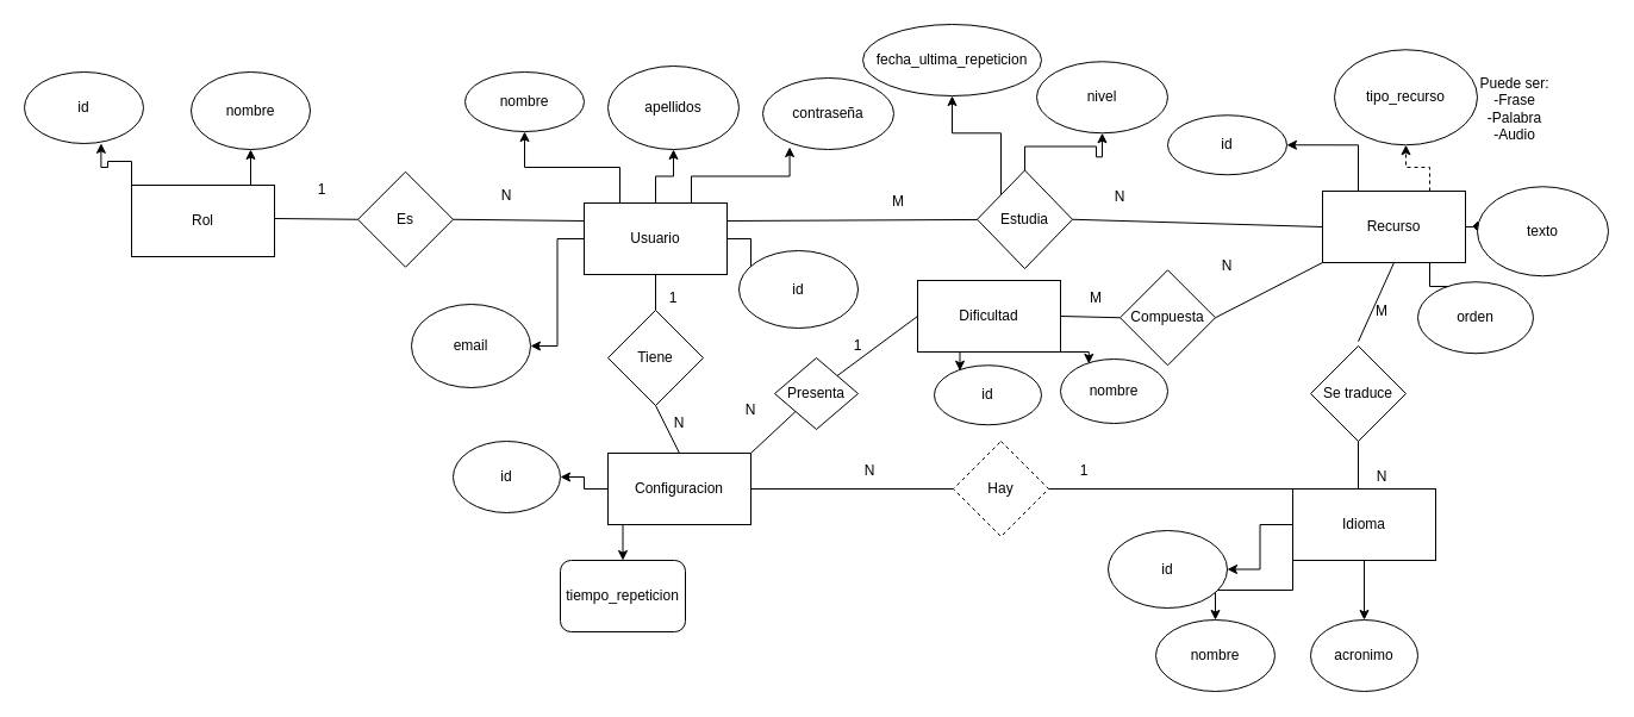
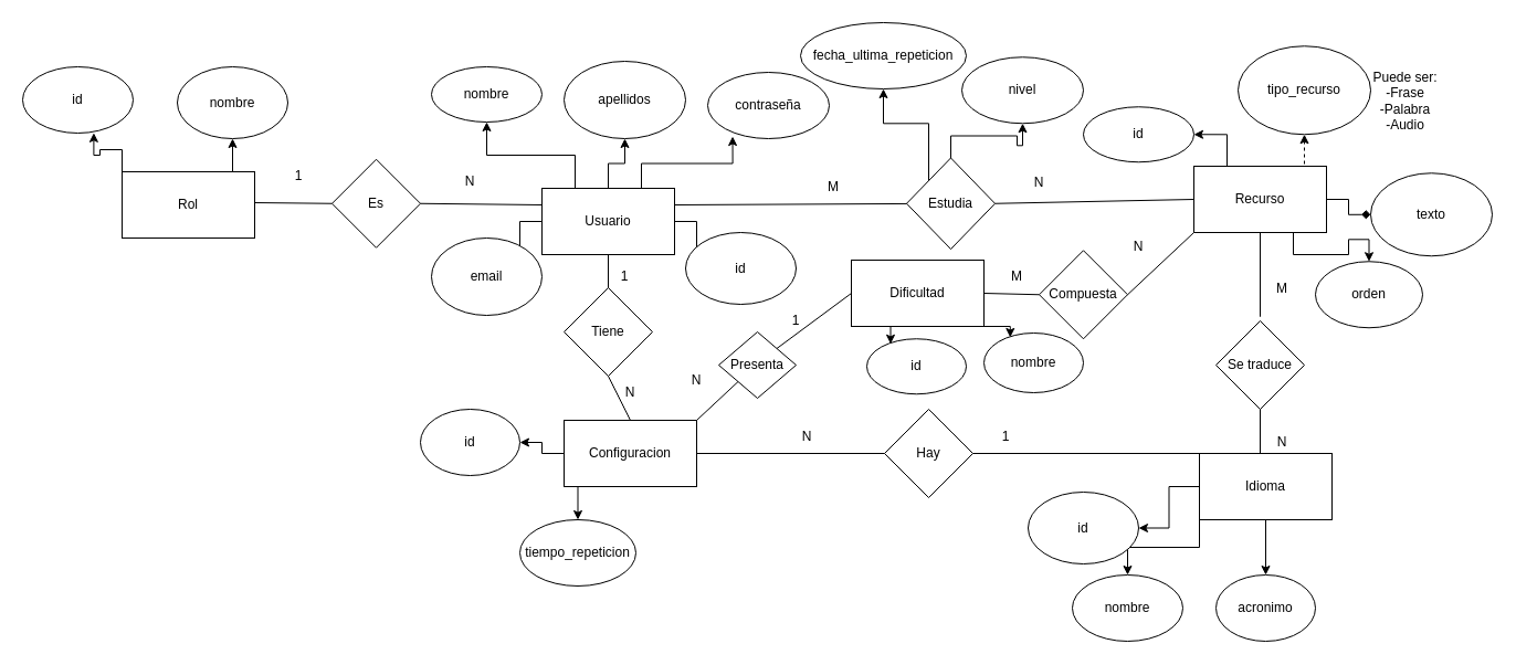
  <mxCell id="0" />
  <mxCell id="1" parent="0" />
  <mxCell id="2" style="edgeStyle=orthogonalEdgeStyle;rounded=0;orthogonalLoop=1;jettySize=auto;html=1;exitX=0.25;exitY=0;exitDx=0;exitDy=0;entryX=0.5;entryY=1;entryDx=0;entryDy=0;" parent="1" source="7" target="8" edge="1"><mxGeometry relative="1" as="geometry" /></mxCell>
  <mxCell id="3" style="edgeStyle=orthogonalEdgeStyle;rounded=0;orthogonalLoop=1;jettySize=auto;html=1;exitX=0.5;exitY=0;exitDx=0;exitDy=0;entryX=0.5;entryY=1;entryDx=0;entryDy=0;" parent="1" source="7" target="9" edge="1"><mxGeometry relative="1" as="geometry" /></mxCell>
  <mxCell id="4" style="edgeStyle=orthogonalEdgeStyle;rounded=0;orthogonalLoop=1;jettySize=auto;html=1;exitX=0;exitY=0.5;exitDx=0;exitDy=0;entryX=1;entryY=0.5;entryDx=0;entryDy=0;" parent="1" source="7" target="10" edge="1"><mxGeometry relative="1" as="geometry" /></mxCell>
  <mxCell id="5" style="edgeStyle=orthogonalEdgeStyle;rounded=0;orthogonalLoop=1;jettySize=auto;html=1;exitX=0.75;exitY=0;exitDx=0;exitDy=0;entryX=0.205;entryY=0.967;entryDx=0;entryDy=0;entryPerimeter=0;" parent="1" source="7" target="11" edge="1"><mxGeometry relative="1" as="geometry" /></mxCell>
  <mxCell id="6" value="" style="edgeStyle=orthogonalEdgeStyle;rounded=0;orthogonalLoop=1;jettySize=auto;html=1;" parent="1" source="7" target="26" edge="1"><mxGeometry relative="1" as="geometry" /></mxCell>
  <mxCell id="7" value="Usuario" style="rounded=0;whiteSpace=wrap;html=1;" parent="1" vertex="1"><mxGeometry x="490" y="170" width="120" height="60" as="geometry" /></mxCell>
  <mxCell id="8" value="nombre" style="ellipse;whiteSpace=wrap;html=1;" parent="1" vertex="1"><mxGeometry x="390" y="60" width="100" height="50" as="geometry" /></mxCell>
  <mxCell id="9" value="apellidos" style="ellipse;whiteSpace=wrap;html=1;" parent="1" vertex="1"><mxGeometry x="510" y="55" width="110" height="70" as="geometry" /></mxCell>
- <mxCell id="10" value="email" style="ellipse;whiteSpace=wrap;html=1;" parent="1" vertex="1"><mxGeometry x="345" y="255" width="100" height="70" as="geometry" /></mxCell>
+ <mxCell id="10" value="email" style="ellipse;whiteSpace=wrap;html=1;" parent="1" vertex="1"><mxGeometry x="390" y="215" width="100" height="70" as="geometry" /></mxCell>
  <mxCell id="11" value="contraseña" style="ellipse;whiteSpace=wrap;html=1;" parent="1" vertex="1"><mxGeometry x="640" y="65" width="110" height="60" as="geometry" /></mxCell>
  <mxCell id="12" style="edgeStyle=orthogonalEdgeStyle;rounded=0;orthogonalLoop=1;jettySize=auto;html=1;exitX=0;exitY=0.5;exitDx=0;exitDy=0;entryX=1;entryY=0.5;entryDx=0;entryDy=0;" parent="1" source="14" target="27" edge="1"><mxGeometry relative="1" as="geometry" /></mxCell>
  <mxCell id="13" style="edgeStyle=orthogonalEdgeStyle;rounded=0;orthogonalLoop=1;jettySize=auto;html=1;exitX=0.25;exitY=1;exitDx=0;exitDy=0;entryX=0.5;entryY=0;entryDx=0;entryDy=0;" edge="1" parent="1" source="14" target="45"><mxGeometry relative="1" as="geometry" /></mxCell>
  <mxCell id="14" value="Configuracion" style="rounded=0;whiteSpace=wrap;html=1;" parent="1" vertex="1"><mxGeometry x="510" y="380" width="120" height="60" as="geometry" /></mxCell>
  <mxCell id="15" value="Tiene" style="rhombus;whiteSpace=wrap;html=1;" parent="1" vertex="1"><mxGeometry x="510" y="260" width="80" height="80" as="geometry" /></mxCell>
  <mxCell id="16" value="N" style="text;html=1;strokeColor=none;fillColor=none;align=center;verticalAlign=middle;whiteSpace=wrap;rounded=0;" parent="1" vertex="1"><mxGeometry x="540" y="340" width="60" height="30" as="geometry" /></mxCell>
  <mxCell id="17" value="1" style="text;html=1;strokeColor=none;fillColor=none;align=center;verticalAlign=middle;whiteSpace=wrap;rounded=0;" parent="1" vertex="1"><mxGeometry x="535" y="235" width="60" height="30" as="geometry" /></mxCell>
  <mxCell id="18" style="edgeStyle=orthogonalEdgeStyle;rounded=0;orthogonalLoop=1;jettySize=auto;html=1;exitX=0.5;exitY=0;exitDx=0;exitDy=0;entryX=0.5;entryY=1;entryDx=0;entryDy=0;" parent="1" source="20" target="49" edge="1"><mxGeometry relative="1" as="geometry" /></mxCell>
  <mxCell id="19" style="edgeStyle=orthogonalEdgeStyle;rounded=0;orthogonalLoop=1;jettySize=auto;html=1;exitX=0;exitY=0;exitDx=0;exitDy=0;entryX=0.5;entryY=1;entryDx=0;entryDy=0;" edge="1" parent="1" source="20" target="44"><mxGeometry relative="1" as="geometry" /></mxCell>
  <mxCell id="20" value="Estudia" style="rhombus;whiteSpace=wrap;html=1;" parent="1" vertex="1"><mxGeometry x="820" y="142.5" width="80" height="82.5" as="geometry" /></mxCell>
  <mxCell id="21" style="edgeStyle=orthogonalEdgeStyle;rounded=0;orthogonalLoop=1;jettySize=auto;html=1;exitX=0.25;exitY=0;exitDx=0;exitDy=0;entryX=1;entryY=0.5;entryDx=0;entryDy=0;" parent="1" source="25" target="28" edge="1"><mxGeometry relative="1" as="geometry" /></mxCell>
  <mxCell id="22" style="edgeStyle=orthogonalEdgeStyle;rounded=0;orthogonalLoop=1;jettySize=auto;html=1;exitX=0.75;exitY=0;exitDx=0;exitDy=0;entryX=0.5;entryY=1;entryDx=0;entryDy=0;dashed=1;" parent="1" source="25" target="29" edge="1"><mxGeometry relative="1" as="geometry" /></mxCell>
  <mxCell id="23" style="edgeStyle=orthogonalEdgeStyle;rounded=0;orthogonalLoop=1;jettySize=auto;html=1;exitX=1;exitY=0.5;exitDx=0;exitDy=0;entryX=0;entryY=0.5;entryDx=0;entryDy=0;endArrow=diamond;" parent="1" source="25" target="30" edge="1"><mxGeometry relative="1" as="geometry" /></mxCell>
  <mxCell id="24" style="edgeStyle=orthogonalEdgeStyle;rounded=0;orthogonalLoop=1;jettySize=auto;html=1;exitX=0.75;exitY=1;exitDx=0;exitDy=0;entryX=0.5;entryY=0;entryDx=0;entryDy=0;" edge="1" parent="1" source="25" target="58"><mxGeometry relative="1" as="geometry" /></mxCell>
- <mxCell id="25" value="Recurso" style="rounded=0;whiteSpace=wrap;html=1;" parent="1" vertex="1"><mxGeometry x="1110" y="160" width="120" height="60" as="geometry" /></mxCell>
+ <mxCell id="25" value="Recurso" style="rounded=0;whiteSpace=wrap;html=1;" parent="1" vertex="1"><mxGeometry x="1080" y="150" width="120" height="60" as="geometry" /></mxCell>
  <mxCell id="26" value="id" style="ellipse;whiteSpace=wrap;html=1;" parent="1" vertex="1"><mxGeometry x="620" y="210" width="100" height="65" as="geometry" /></mxCell>
  <mxCell id="27" value="id" style="ellipse;whiteSpace=wrap;html=1;" parent="1" vertex="1"><mxGeometry x="380" y="370" width="90" height="60" as="geometry" /></mxCell>
  <mxCell id="28" value="id" style="ellipse;whiteSpace=wrap;html=1;" parent="1" vertex="1"><mxGeometry x="980" y="96.25" width="100" height="50" as="geometry" /></mxCell>
  <mxCell id="29" value="tipo_recurso" style="ellipse;whiteSpace=wrap;html=1;" parent="1" vertex="1"><mxGeometry x="1120" y="41.25" width="120" height="80" as="geometry" /></mxCell>
  <mxCell id="30" value="texto" style="ellipse;whiteSpace=wrap;html=1;" parent="1" vertex="1"><mxGeometry x="1240" y="156.25" width="110" height="75" as="geometry" /></mxCell>
  <mxCell id="31" value="Puede ser:&lt;br&gt;-Frase&lt;br&gt;-Palabra&lt;br&gt;-Audio" style="text;html=1;strokeColor=none;fillColor=none;align=center;verticalAlign=middle;whiteSpace=wrap;rounded=0;" parent="1" vertex="1"><mxGeometry x="1220" y="56.25" width="103" height="70" as="geometry" /></mxCell>
  <mxCell id="32" style="edgeStyle=orthogonalEdgeStyle;rounded=0;orthogonalLoop=1;jettySize=auto;html=1;exitX=0;exitY=0.5;exitDx=0;exitDy=0;entryX=1;entryY=0.5;entryDx=0;entryDy=0;" parent="1" source="35" target="39" edge="1"><mxGeometry relative="1" as="geometry" /></mxCell>
  <mxCell id="33" style="edgeStyle=orthogonalEdgeStyle;rounded=0;orthogonalLoop=1;jettySize=auto;html=1;exitX=0;exitY=1;exitDx=0;exitDy=0;entryX=0.5;entryY=0;entryDx=0;entryDy=0;" parent="1" source="35" target="40" edge="1"><mxGeometry relative="1" as="geometry" /></mxCell>
  <mxCell id="34" style="edgeStyle=orthogonalEdgeStyle;rounded=0;orthogonalLoop=1;jettySize=auto;html=1;exitX=0.5;exitY=1;exitDx=0;exitDy=0;entryX=0.5;entryY=0;entryDx=0;entryDy=0;" parent="1" source="35" target="41" edge="1"><mxGeometry relative="1" as="geometry" /></mxCell>
  <mxCell id="35" value="Idioma" style="rounded=0;whiteSpace=wrap;html=1;" parent="1" vertex="1"><mxGeometry x="1085" y="410" width="120" height="60" as="geometry" /></mxCell>
  <mxCell id="36" value="Se traduce" style="rhombus;whiteSpace=wrap;html=1;" parent="1" vertex="1"><mxGeometry x="1100" y="290" width="80" height="80" as="geometry" /></mxCell>
  <mxCell id="37" value="N" style="text;html=1;strokeColor=none;fillColor=none;align=center;verticalAlign=middle;whiteSpace=wrap;rounded=0;" parent="1" vertex="1"><mxGeometry x="1130" y="385" width="60" height="30" as="geometry" /></mxCell>
  <mxCell id="38" value="M" style="text;html=1;strokeColor=none;fillColor=none;align=center;verticalAlign=middle;whiteSpace=wrap;rounded=0;" parent="1" vertex="1"><mxGeometry x="1130" y="246.25" width="60" height="30" as="geometry" /></mxCell>
  <mxCell id="39" value="id" style="ellipse;whiteSpace=wrap;html=1;" parent="1" vertex="1"><mxGeometry x="930" y="445" width="100" height="65" as="geometry" /></mxCell>
  <mxCell id="40" value="nombre" style="ellipse;whiteSpace=wrap;html=1;" parent="1" vertex="1"><mxGeometry x="970" y="520" width="100" height="60" as="geometry" /></mxCell>
  <mxCell id="41" value="acronimo" style="ellipse;whiteSpace=wrap;html=1;" parent="1" vertex="1"><mxGeometry x="1100" y="520" width="90" height="60" as="geometry" /></mxCell>
  <mxCell id="42" value="N" style="text;html=1;strokeColor=none;fillColor=none;align=center;verticalAlign=middle;whiteSpace=wrap;rounded=0;" parent="1" vertex="1"><mxGeometry x="910" y="150" width="60" height="30" as="geometry" /></mxCell>
  <mxCell id="43" value="M" style="text;html=1;strokeColor=none;fillColor=none;align=center;verticalAlign=middle;whiteSpace=wrap;rounded=0;" parent="1" vertex="1"><mxGeometry x="724" y="153.75" width="60" height="30" as="geometry" /></mxCell>
  <mxCell id="44" value="fecha_ultima_repeticion" style="ellipse;whiteSpace=wrap;html=1;" parent="1" vertex="1"><mxGeometry x="724" y="20" width="150" height="60" as="geometry" /></mxCell>
- <mxCell id="45" value="tiempo_repeticion" style="whiteSpace=wrap;html=1;rounded=1;" parent="1" vertex="1"><mxGeometry x="470" y="470" width="105" height="60" as="geometry" /></mxCell>
- <mxCell id="46" value="Hay" style="rhombus;whiteSpace=wrap;html=1;dashed=1;" parent="1" vertex="1"><mxGeometry x="800" y="370" width="80" height="80" as="geometry" /></mxCell>
+ <mxCell id="45" value="tiempo_repeticion" style="ellipse;whiteSpace=wrap;html=1;" parent="1" vertex="1"><mxGeometry x="470" y="470" width="105" height="60" as="geometry" /></mxCell>
+ <mxCell id="46" value="Hay" style="rhombus;whiteSpace=wrap;html=1;" parent="1" vertex="1"><mxGeometry x="800" y="370" width="80" height="80" as="geometry" /></mxCell>
  <mxCell id="47" value="N" style="text;html=1;strokeColor=none;fillColor=none;align=center;verticalAlign=middle;whiteSpace=wrap;rounded=0;" parent="1" vertex="1"><mxGeometry x="700" y="380" width="60" height="30" as="geometry" /></mxCell>
  <mxCell id="48" value="1" style="text;html=1;strokeColor=none;fillColor=none;align=center;verticalAlign=middle;whiteSpace=wrap;rounded=0;" parent="1" vertex="1"><mxGeometry x="880" y="380" width="60" height="30" as="geometry" /></mxCell>
  <mxCell id="49" value="nivel" style="ellipse;whiteSpace=wrap;html=1;" parent="1" vertex="1"><mxGeometry x="870" y="51.25" width="110" height="60" as="geometry" /></mxCell>
  <mxCell id="50" value="" style="endArrow=none;html=1;rounded=0;entryX=0.5;entryY=1;entryDx=0;entryDy=0;" parent="1" target="25" edge="1"><mxGeometry width="50" height="50" relative="1" as="geometry"><mxPoint x="1140" y="286.25" as="sourcePoint" /><mxPoint x="1000" y="156.25" as="targetPoint" /></mxGeometry></mxCell>
  <mxCell id="51" value="" style="endArrow=none;html=1;rounded=0;" parent="1" edge="1"><mxGeometry width="50" height="50" relative="1" as="geometry"><mxPoint x="1140" y="410" as="sourcePoint" /><mxPoint x="1140" y="370" as="targetPoint" /></mxGeometry></mxCell>
  <mxCell id="52" value="" style="endArrow=none;html=1;rounded=0;entryX=0;entryY=0.5;entryDx=0;entryDy=0;exitX=1;exitY=0.5;exitDx=0;exitDy=0;" parent="1" source="20" target="25" edge="1"><mxGeometry width="50" height="50" relative="1" as="geometry"><mxPoint x="1100" y="310" as="sourcePoint" /><mxPoint x="1100" y="233.75" as="targetPoint" /></mxGeometry></mxCell>
  <mxCell id="53" value="" style="endArrow=none;html=1;rounded=0;entryX=1;entryY=0.25;entryDx=0;entryDy=0;" parent="1" source="20" target="7" edge="1"><mxGeometry width="50" height="50" relative="1" as="geometry"><mxPoint x="1110" y="320" as="sourcePoint" /><mxPoint x="1110" y="243.75" as="targetPoint" /></mxGeometry></mxCell>
  <mxCell id="54" value="" style="endArrow=none;html=1;rounded=0;entryX=0;entryY=0;entryDx=0;entryDy=0;exitX=1;exitY=0.5;exitDx=0;exitDy=0;" parent="1" source="46" target="35" edge="1"><mxGeometry width="50" height="50" relative="1" as="geometry"><mxPoint x="1120" y="330" as="sourcePoint" /><mxPoint x="1120" y="253.75" as="targetPoint" /></mxGeometry></mxCell>
  <mxCell id="55" value="" style="endArrow=none;html=1;rounded=0;entryX=0;entryY=0.5;entryDx=0;entryDy=0;exitX=1;exitY=0.5;exitDx=0;exitDy=0;" parent="1" source="14" target="46" edge="1"><mxGeometry width="50" height="50" relative="1" as="geometry"><mxPoint x="1130" y="340" as="sourcePoint" /><mxPoint x="1130" y="263.75" as="targetPoint" /></mxGeometry></mxCell>
  <mxCell id="56" value="" style="endArrow=none;html=1;rounded=0;entryX=0.5;entryY=1;entryDx=0;entryDy=0;exitX=0.5;exitY=0;exitDx=0;exitDy=0;" parent="1" source="14" target="15" edge="1"><mxGeometry width="50" height="50" relative="1" as="geometry"><mxPoint x="1140" y="350" as="sourcePoint" /><mxPoint x="1140" y="273.75" as="targetPoint" /></mxGeometry></mxCell>
  <mxCell id="57" value="" style="endArrow=none;html=1;rounded=0;entryX=0.5;entryY=1;entryDx=0;entryDy=0;" parent="1" source="15" target="7" edge="1"><mxGeometry width="50" height="50" relative="1" as="geometry"><mxPoint x="1150" y="360" as="sourcePoint" /><mxPoint x="1150" y="283.75" as="targetPoint" /></mxGeometry></mxCell>
  <mxCell id="58" value="orden" style="ellipse;whiteSpace=wrap;html=1;" vertex="1" parent="1"><mxGeometry x="1190" y="236.25" width="97" height="60" as="geometry" /></mxCell>
  <mxCell id="59" style="edgeStyle=orthogonalEdgeStyle;rounded=0;orthogonalLoop=1;jettySize=auto;html=1;exitX=0;exitY=0;exitDx=0;exitDy=0;entryX=0.644;entryY=0.997;entryDx=0;entryDy=0;entryPerimeter=0;" edge="1" parent="1" source="61" target="67"><mxGeometry relative="1" as="geometry" /></mxCell>
  <mxCell id="60" style="edgeStyle=orthogonalEdgeStyle;rounded=0;orthogonalLoop=1;jettySize=auto;html=1;exitX=0.75;exitY=0;exitDx=0;exitDy=0;entryX=0.5;entryY=1;entryDx=0;entryDy=0;" edge="1" parent="1" source="61" target="68"><mxGeometry relative="1" as="geometry" /></mxCell>
  <mxCell id="61" value="Rol" style="rounded=0;whiteSpace=wrap;html=1;" vertex="1" parent="1"><mxGeometry x="110" y="155" width="120" height="60" as="geometry" /></mxCell>
  <mxCell id="62" value="Es" style="rhombus;whiteSpace=wrap;html=1;" vertex="1" parent="1"><mxGeometry x="300" y="143.75" width="80" height="80" as="geometry" /></mxCell>
  <mxCell id="63" value="" style="endArrow=none;html=1;rounded=0;entryX=1;entryY=0.5;entryDx=0;entryDy=0;exitX=0;exitY=0.25;exitDx=0;exitDy=0;" edge="1" parent="1" source="7" target="62"><mxGeometry width="50" height="50" relative="1" as="geometry"><mxPoint x="620" y="340" as="sourcePoint" /><mxPoint x="670" y="290" as="targetPoint" /></mxGeometry></mxCell>
  <mxCell id="64" value="" style="endArrow=none;html=1;rounded=0;exitX=0;exitY=0.5;exitDx=0;exitDy=0;" edge="1" parent="1" source="62"><mxGeometry width="50" height="50" relative="1" as="geometry"><mxPoint x="290" y="183.16" as="sourcePoint" /><mxPoint x="230" y="183" as="targetPoint" /></mxGeometry></mxCell>
  <mxCell id="65" value="1" style="text;html=1;strokeColor=none;fillColor=none;align=center;verticalAlign=middle;whiteSpace=wrap;rounded=0;" vertex="1" parent="1"><mxGeometry x="240" y="144" width="60" height="30" as="geometry" /></mxCell>
  <mxCell id="66" value="N" style="text;html=1;strokeColor=none;fillColor=none;align=center;verticalAlign=middle;whiteSpace=wrap;rounded=0;" vertex="1" parent="1"><mxGeometry x="395" y="149" width="60" height="30" as="geometry" /></mxCell>
  <mxCell id="67" value="id" style="ellipse;whiteSpace=wrap;html=1;" vertex="1" parent="1"><mxGeometry x="20" y="60" width="100" height="60" as="geometry" /></mxCell>
  <mxCell id="68" value="nombre" style="ellipse;whiteSpace=wrap;html=1;" vertex="1" parent="1"><mxGeometry x="160" y="60" width="100" height="65" as="geometry" /></mxCell>
  <mxCell id="69" value="Compuesta" style="rhombus;whiteSpace=wrap;html=1;" vertex="1" parent="1"><mxGeometry x="940" y="226.25" width="80" height="80" as="geometry" /></mxCell>
  <mxCell id="70" value="" style="endArrow=none;html=1;rounded=0;entryX=0;entryY=0.5;entryDx=0;entryDy=0;exitX=1;exitY=0.5;exitDx=0;exitDy=0;" edge="1" parent="1" source="76" target="69"><mxGeometry width="50" height="50" relative="1" as="geometry"><mxPoint x="870" y="320" as="sourcePoint" /><mxPoint x="720" y="470" as="targetPoint" /><Array as="points" /></mxGeometry></mxCell>
  <mxCell id="71" value="" style="endArrow=none;html=1;rounded=0;entryX=0;entryY=1;entryDx=0;entryDy=0;exitX=1;exitY=0.5;exitDx=0;exitDy=0;" edge="1" parent="1" source="69" target="25"><mxGeometry width="50" height="50" relative="1" as="geometry"><mxPoint x="620" y="390" as="sourcePoint" /><mxPoint x="830" y="316" as="targetPoint" /></mxGeometry></mxCell>
  <mxCell id="72" value="N" style="text;html=1;strokeColor=none;fillColor=none;align=center;verticalAlign=middle;whiteSpace=wrap;rounded=0;" vertex="1" parent="1"><mxGeometry x="1000" y="200" width="60" height="46.25" as="geometry" /></mxCell>
  <mxCell id="73" value="M" style="text;html=1;strokeColor=none;fillColor=none;align=center;verticalAlign=middle;whiteSpace=wrap;rounded=0;" vertex="1" parent="1"><mxGeometry x="890" y="235" width="60" height="30" as="geometry" /></mxCell>
  <mxCell id="74" style="edgeStyle=orthogonalEdgeStyle;rounded=0;orthogonalLoop=1;jettySize=auto;html=1;exitX=0.25;exitY=1;exitDx=0;exitDy=0;entryX=0.239;entryY=0.091;entryDx=0;entryDy=0;entryPerimeter=0;" edge="1" parent="1" source="76" target="77"><mxGeometry relative="1" as="geometry" /></mxCell>
  <mxCell id="75" style="edgeStyle=orthogonalEdgeStyle;rounded=0;orthogonalLoop=1;jettySize=auto;html=1;exitX=1;exitY=1;exitDx=0;exitDy=0;entryX=0.264;entryY=0.073;entryDx=0;entryDy=0;entryPerimeter=0;" edge="1" parent="1" source="76" target="78"><mxGeometry relative="1" as="geometry" /></mxCell>
  <mxCell id="76" value="Dificultad" style="rounded=0;whiteSpace=wrap;html=1;" vertex="1" parent="1"><mxGeometry x="770" y="235" width="120" height="60" as="geometry" /></mxCell>
  <mxCell id="77" value="id" style="ellipse;whiteSpace=wrap;html=1;" vertex="1" parent="1"><mxGeometry x="784" y="306.25" width="90" height="50" as="geometry" /></mxCell>
  <mxCell id="78" value="nombre" style="ellipse;whiteSpace=wrap;html=1;" vertex="1" parent="1"><mxGeometry x="890" y="301" width="90" height="54" as="geometry" /></mxCell>
  <mxCell id="79" value="Presenta" style="rhombus;whiteSpace=wrap;html=1;" vertex="1" parent="1"><mxGeometry x="650" y="300" width="70" height="60" as="geometry" /></mxCell>
  <mxCell id="80" value="" style="endArrow=none;html=1;rounded=0;entryX=1;entryY=0;entryDx=0;entryDy=0;exitX=0;exitY=1;exitDx=0;exitDy=0;" edge="1" parent="1" source="79" target="14"><mxGeometry width="50" height="50" relative="1" as="geometry"><mxPoint x="630" y="540" as="sourcePoint" /><mxPoint x="680" y="490" as="targetPoint" /></mxGeometry></mxCell>
  <mxCell id="81" value="N" style="text;html=1;strokeColor=none;fillColor=none;align=center;verticalAlign=middle;whiteSpace=wrap;rounded=0;" vertex="1" parent="1"><mxGeometry x="600" y="329" width="60" height="30" as="geometry" /></mxCell>
  <mxCell id="82" value="" style="endArrow=none;html=1;rounded=0;entryX=0;entryY=0.5;entryDx=0;entryDy=0;exitX=1;exitY=0;exitDx=0;exitDy=0;" edge="1" parent="1" source="79" target="76"><mxGeometry width="50" height="50" relative="1" as="geometry"><mxPoint x="840" y="380" as="sourcePoint" /><mxPoint x="890" y="330" as="targetPoint" /></mxGeometry></mxCell>
  <mxCell id="83" value="1" style="text;html=1;strokeColor=none;fillColor=none;align=center;verticalAlign=middle;whiteSpace=wrap;rounded=0;" vertex="1" parent="1"><mxGeometry x="690" y="275" width="60" height="30" as="geometry" /></mxCell>
